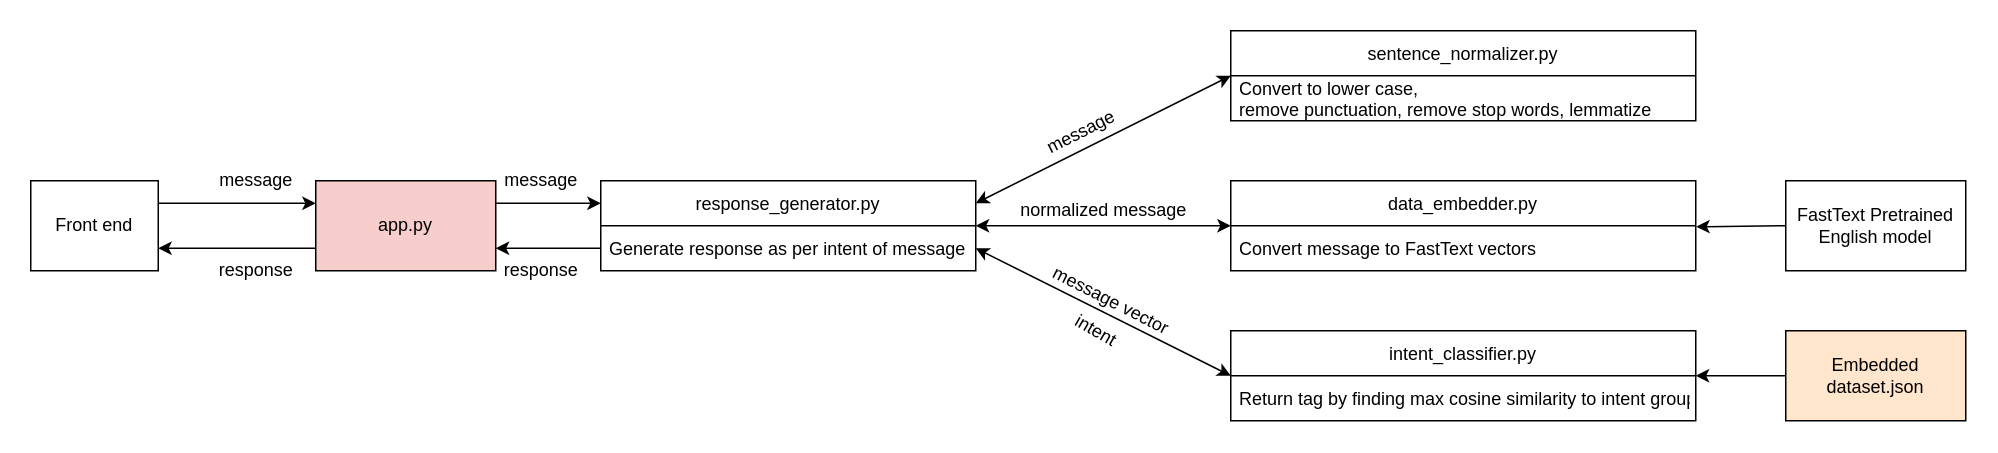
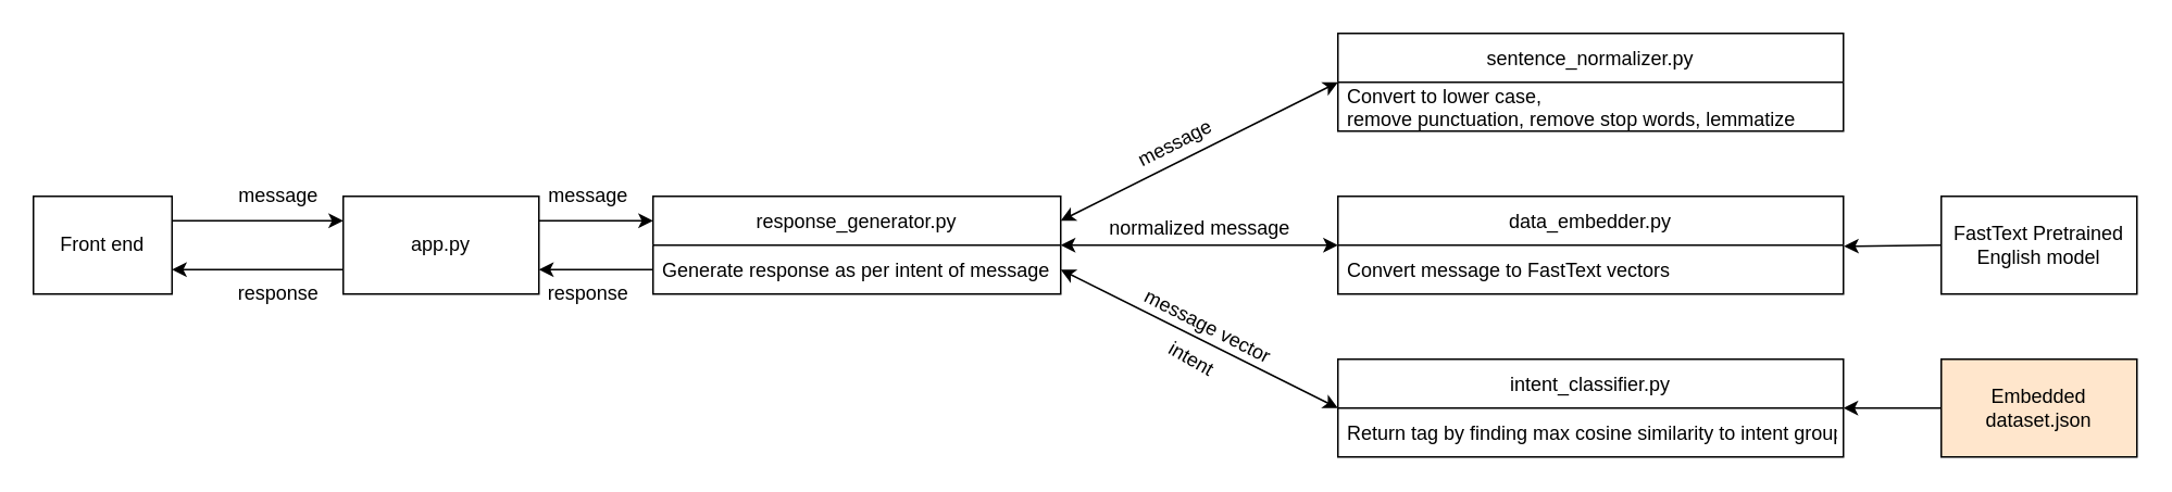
  <mxCell id="0" />
  <mxCell id="1" parent="0" />
  <mxCell id="2" style="edgeStyle=orthogonalEdgeStyle;rounded=0;orthogonalLoop=1;jettySize=auto;html=1;exitX=1;exitY=0.25;exitDx=0;exitDy=0;entryX=0;entryY=0.25;entryDx=0;entryDy=0;" edge="1" parent="1" source="3" target="6"><mxGeometry relative="1" as="geometry" /></mxCell>
  <mxCell id="3" value="Front end" style="rounded=0;whiteSpace=wrap;html=1;" vertex="1" parent="1"><mxGeometry x="20" y="120" width="85" height="60" as="geometry" /></mxCell>
  <mxCell id="4" style="edgeStyle=orthogonalEdgeStyle;rounded=0;orthogonalLoop=1;jettySize=auto;html=1;exitX=0;exitY=0.75;exitDx=0;exitDy=0;entryX=1;entryY=0.75;entryDx=0;entryDy=0;" edge="1" parent="1" source="6" target="3"><mxGeometry relative="1" as="geometry" /></mxCell>
  <mxCell id="5" style="edgeStyle=orthogonalEdgeStyle;rounded=0;orthogonalLoop=1;jettySize=auto;html=1;exitX=1;exitY=0.25;exitDx=0;exitDy=0;entryX=0;entryY=0.25;entryDx=0;entryDy=0;" edge="1" parent="1" source="6" target="9"><mxGeometry relative="1" as="geometry" /></mxCell>
- <mxCell id="6" value="app.py" style="rounded=0;whiteSpace=wrap;html=1;fillColor=#f8cecc;" vertex="1" parent="1"><mxGeometry x="210" y="120" width="120" height="60" as="geometry" /></mxCell>
+ <mxCell id="6" value="app.py" style="rounded=0;whiteSpace=wrap;html=1;" vertex="1" parent="1"><mxGeometry x="210" y="120" width="120" height="60" as="geometry" /></mxCell>
  <mxCell id="7" value="message" style="text;html=1;align=center;verticalAlign=middle;resizable=0;points=[];autosize=1;strokeColor=none;fillColor=none;" vertex="1" parent="1"><mxGeometry x="140" y="110" width="60" height="20" as="geometry" /></mxCell>
  <mxCell id="8" value="response" style="text;html=1;align=center;verticalAlign=middle;resizable=0;points=[];autosize=1;strokeColor=none;fillColor=none;" vertex="1" parent="1"><mxGeometry x="140" y="170" width="60" height="20" as="geometry" /></mxCell>
  <mxCell id="9" value="response_generator.py" style="swimlane;fontStyle=0;childLayout=stackLayout;horizontal=1;startSize=30;horizontalStack=0;resizeParent=1;resizeParentMax=0;resizeLast=0;collapsible=1;marginBottom=0;" vertex="1" parent="1"><mxGeometry x="400" y="120" width="250" height="60" as="geometry" /></mxCell>
  <mxCell id="10" value="Generate response as per intent of message" style="text;strokeColor=none;fillColor=none;align=left;verticalAlign=middle;spacingLeft=4;spacingRight=4;overflow=hidden;points=[[0,0.5],[1,0.5]];portConstraint=eastwest;rotatable=0;" vertex="1" parent="9"><mxGeometry y="30" width="250" height="30" as="geometry" /></mxCell>
  <mxCell id="11" value="message" style="text;html=1;align=center;verticalAlign=middle;resizable=0;points=[];autosize=1;strokeColor=none;fillColor=none;" vertex="1" parent="1"><mxGeometry x="330" y="110" width="60" height="20" as="geometry" /></mxCell>
  <mxCell id="12" style="edgeStyle=orthogonalEdgeStyle;rounded=0;orthogonalLoop=1;jettySize=auto;html=1;exitX=0;exitY=0.5;exitDx=0;exitDy=0;entryX=1;entryY=0.75;entryDx=0;entryDy=0;" edge="1" parent="1" source="10" target="6"><mxGeometry relative="1" as="geometry" /></mxCell>
  <mxCell id="13" value="response" style="text;html=1;align=center;verticalAlign=middle;resizable=0;points=[];autosize=1;strokeColor=none;fillColor=none;" vertex="1" parent="1"><mxGeometry x="330" y="170" width="60" height="20" as="geometry" /></mxCell>
  <mxCell id="14" value="sentence_normalizer.py" style="swimlane;fontStyle=0;childLayout=stackLayout;horizontal=1;startSize=30;horizontalStack=0;resizeParent=1;resizeParentMax=0;resizeLast=0;collapsible=1;marginBottom=0;" vertex="1" parent="1"><mxGeometry x="820" y="20" width="310" height="60" as="geometry" /></mxCell>
  <mxCell id="15" value="Convert to lower case,&#10;remove punctuation, remove stop words, lemmatize" style="text;strokeColor=none;fillColor=none;align=left;verticalAlign=middle;spacingLeft=4;spacingRight=4;overflow=hidden;points=[[0,0.5],[1,0.5]];portConstraint=eastwest;rotatable=0;" vertex="1" parent="14"><mxGeometry y="30" width="310" height="30" as="geometry" /></mxCell>
  <mxCell id="16" value="data_embedder.py" style="swimlane;fontStyle=0;childLayout=stackLayout;horizontal=1;startSize=30;horizontalStack=0;resizeParent=1;resizeParentMax=0;resizeLast=0;collapsible=1;marginBottom=0;" vertex="1" parent="1"><mxGeometry x="820" y="120" width="310" height="60" as="geometry" /></mxCell>
  <mxCell id="17" value="Convert message to FastText vectors" style="text;strokeColor=none;fillColor=none;align=left;verticalAlign=middle;spacingLeft=4;spacingRight=4;overflow=hidden;points=[[0,0.5],[1,0.5]];portConstraint=eastwest;rotatable=0;" vertex="1" parent="16"><mxGeometry y="30" width="310" height="30" as="geometry" /></mxCell>
  <mxCell id="18" style="rounded=0;orthogonalLoop=1;jettySize=auto;html=1;exitX=0;exitY=0.5;exitDx=0;exitDy=0;entryX=1.001;entryY=0.022;entryDx=0;entryDy=0;entryPerimeter=0;" edge="1" parent="1" source="19" target="17"><mxGeometry relative="1" as="geometry" /></mxCell>
  <mxCell id="19" value="FastText Pretrained English model" style="rounded=0;whiteSpace=wrap;html=1;" vertex="1" parent="1"><mxGeometry x="1190" y="120" width="120" height="60" as="geometry" /></mxCell>
  <mxCell id="20" value="" style="endArrow=classic;startArrow=classic;html=1;rounded=0;entryX=0;entryY=0.5;entryDx=0;entryDy=0;exitX=1;exitY=0.25;exitDx=0;exitDy=0;" edge="1" parent="1" source="9" target="14"><mxGeometry width="50" height="50" relative="1" as="geometry"><mxPoint x="630" y="0" as="sourcePoint" /><mxPoint x="910" y="110" as="targetPoint" /></mxGeometry></mxCell>
  <mxCell id="21" value="" style="endArrow=classic;startArrow=classic;html=1;rounded=0;entryX=0;entryY=0.5;entryDx=0;entryDy=0;" edge="1" parent="1" target="16"><mxGeometry width="50" height="50" relative="1" as="geometry"><mxPoint x="650" y="150" as="sourcePoint" /><mxPoint x="870" y="20" as="targetPoint" /></mxGeometry></mxCell>
  <mxCell id="22" value="message" style="text;html=1;align=center;verticalAlign=middle;resizable=0;points=[];autosize=1;strokeColor=none;fillColor=none;rotation=333;" vertex="1" parent="1"><mxGeometry x="690" y="78" width="60" height="20" as="geometry" /></mxCell>
  <mxCell id="23" value="normalized message" style="text;html=1;align=center;verticalAlign=middle;resizable=0;points=[];autosize=1;strokeColor=none;fillColor=none;rotation=0;" vertex="1" parent="1"><mxGeometry x="670" y="130" width="130" height="20" as="geometry" /></mxCell>
  <mxCell id="24" value="intent_classifier.py" style="swimlane;fontStyle=0;childLayout=stackLayout;horizontal=1;startSize=30;horizontalStack=0;resizeParent=1;resizeParentMax=0;resizeLast=0;collapsible=1;marginBottom=0;" vertex="1" parent="1"><mxGeometry x="820" y="220" width="310" height="60" as="geometry" /></mxCell>
  <mxCell id="25" value="Return tag by finding max cosine similarity to intent groups" style="text;strokeColor=none;fillColor=none;align=left;verticalAlign=middle;spacingLeft=4;spacingRight=4;overflow=hidden;points=[[0,0.5],[1,0.5]];portConstraint=eastwest;rotatable=0;" vertex="1" parent="24"><mxGeometry y="30" width="310" height="30" as="geometry" /></mxCell>
  <mxCell id="26" value="" style="endArrow=classic;startArrow=classic;html=1;rounded=0;exitX=1;exitY=0.5;exitDx=0;exitDy=0;entryX=0;entryY=0.5;entryDx=0;entryDy=0;" edge="1" parent="1" source="10" target="24"><mxGeometry width="50" height="50" relative="1" as="geometry"><mxPoint x="790" y="150" as="sourcePoint" /><mxPoint x="760" y="110" as="targetPoint" /></mxGeometry></mxCell>
  <mxCell id="27" value="message vector" style="text;html=1;align=center;verticalAlign=middle;resizable=0;points=[];autosize=1;strokeColor=none;fillColor=none;rotation=27;" vertex="1" parent="1"><mxGeometry x="690" y="190" width="100" height="20" as="geometry" /></mxCell>
  <mxCell id="28" style="edgeStyle=none;rounded=0;orthogonalLoop=1;jettySize=auto;html=1;entryX=1;entryY=0.5;entryDx=0;entryDy=0;" edge="1" parent="1" source="29" target="24"><mxGeometry relative="1" as="geometry" /></mxCell>
  <mxCell id="29" value="Embedded dataset.json" style="rounded=0;whiteSpace=wrap;html=1;fillColor=#ffe6cc;" vertex="1" parent="1"><mxGeometry x="1190" y="220" width="120" height="60" as="geometry" /></mxCell>
  <mxCell id="30" value="intent" style="text;html=1;align=center;verticalAlign=middle;resizable=0;points=[];autosize=1;strokeColor=none;fillColor=none;rotation=30;" vertex="1" parent="1"><mxGeometry x="710" y="210" width="40" height="20" as="geometry" /></mxCell>
